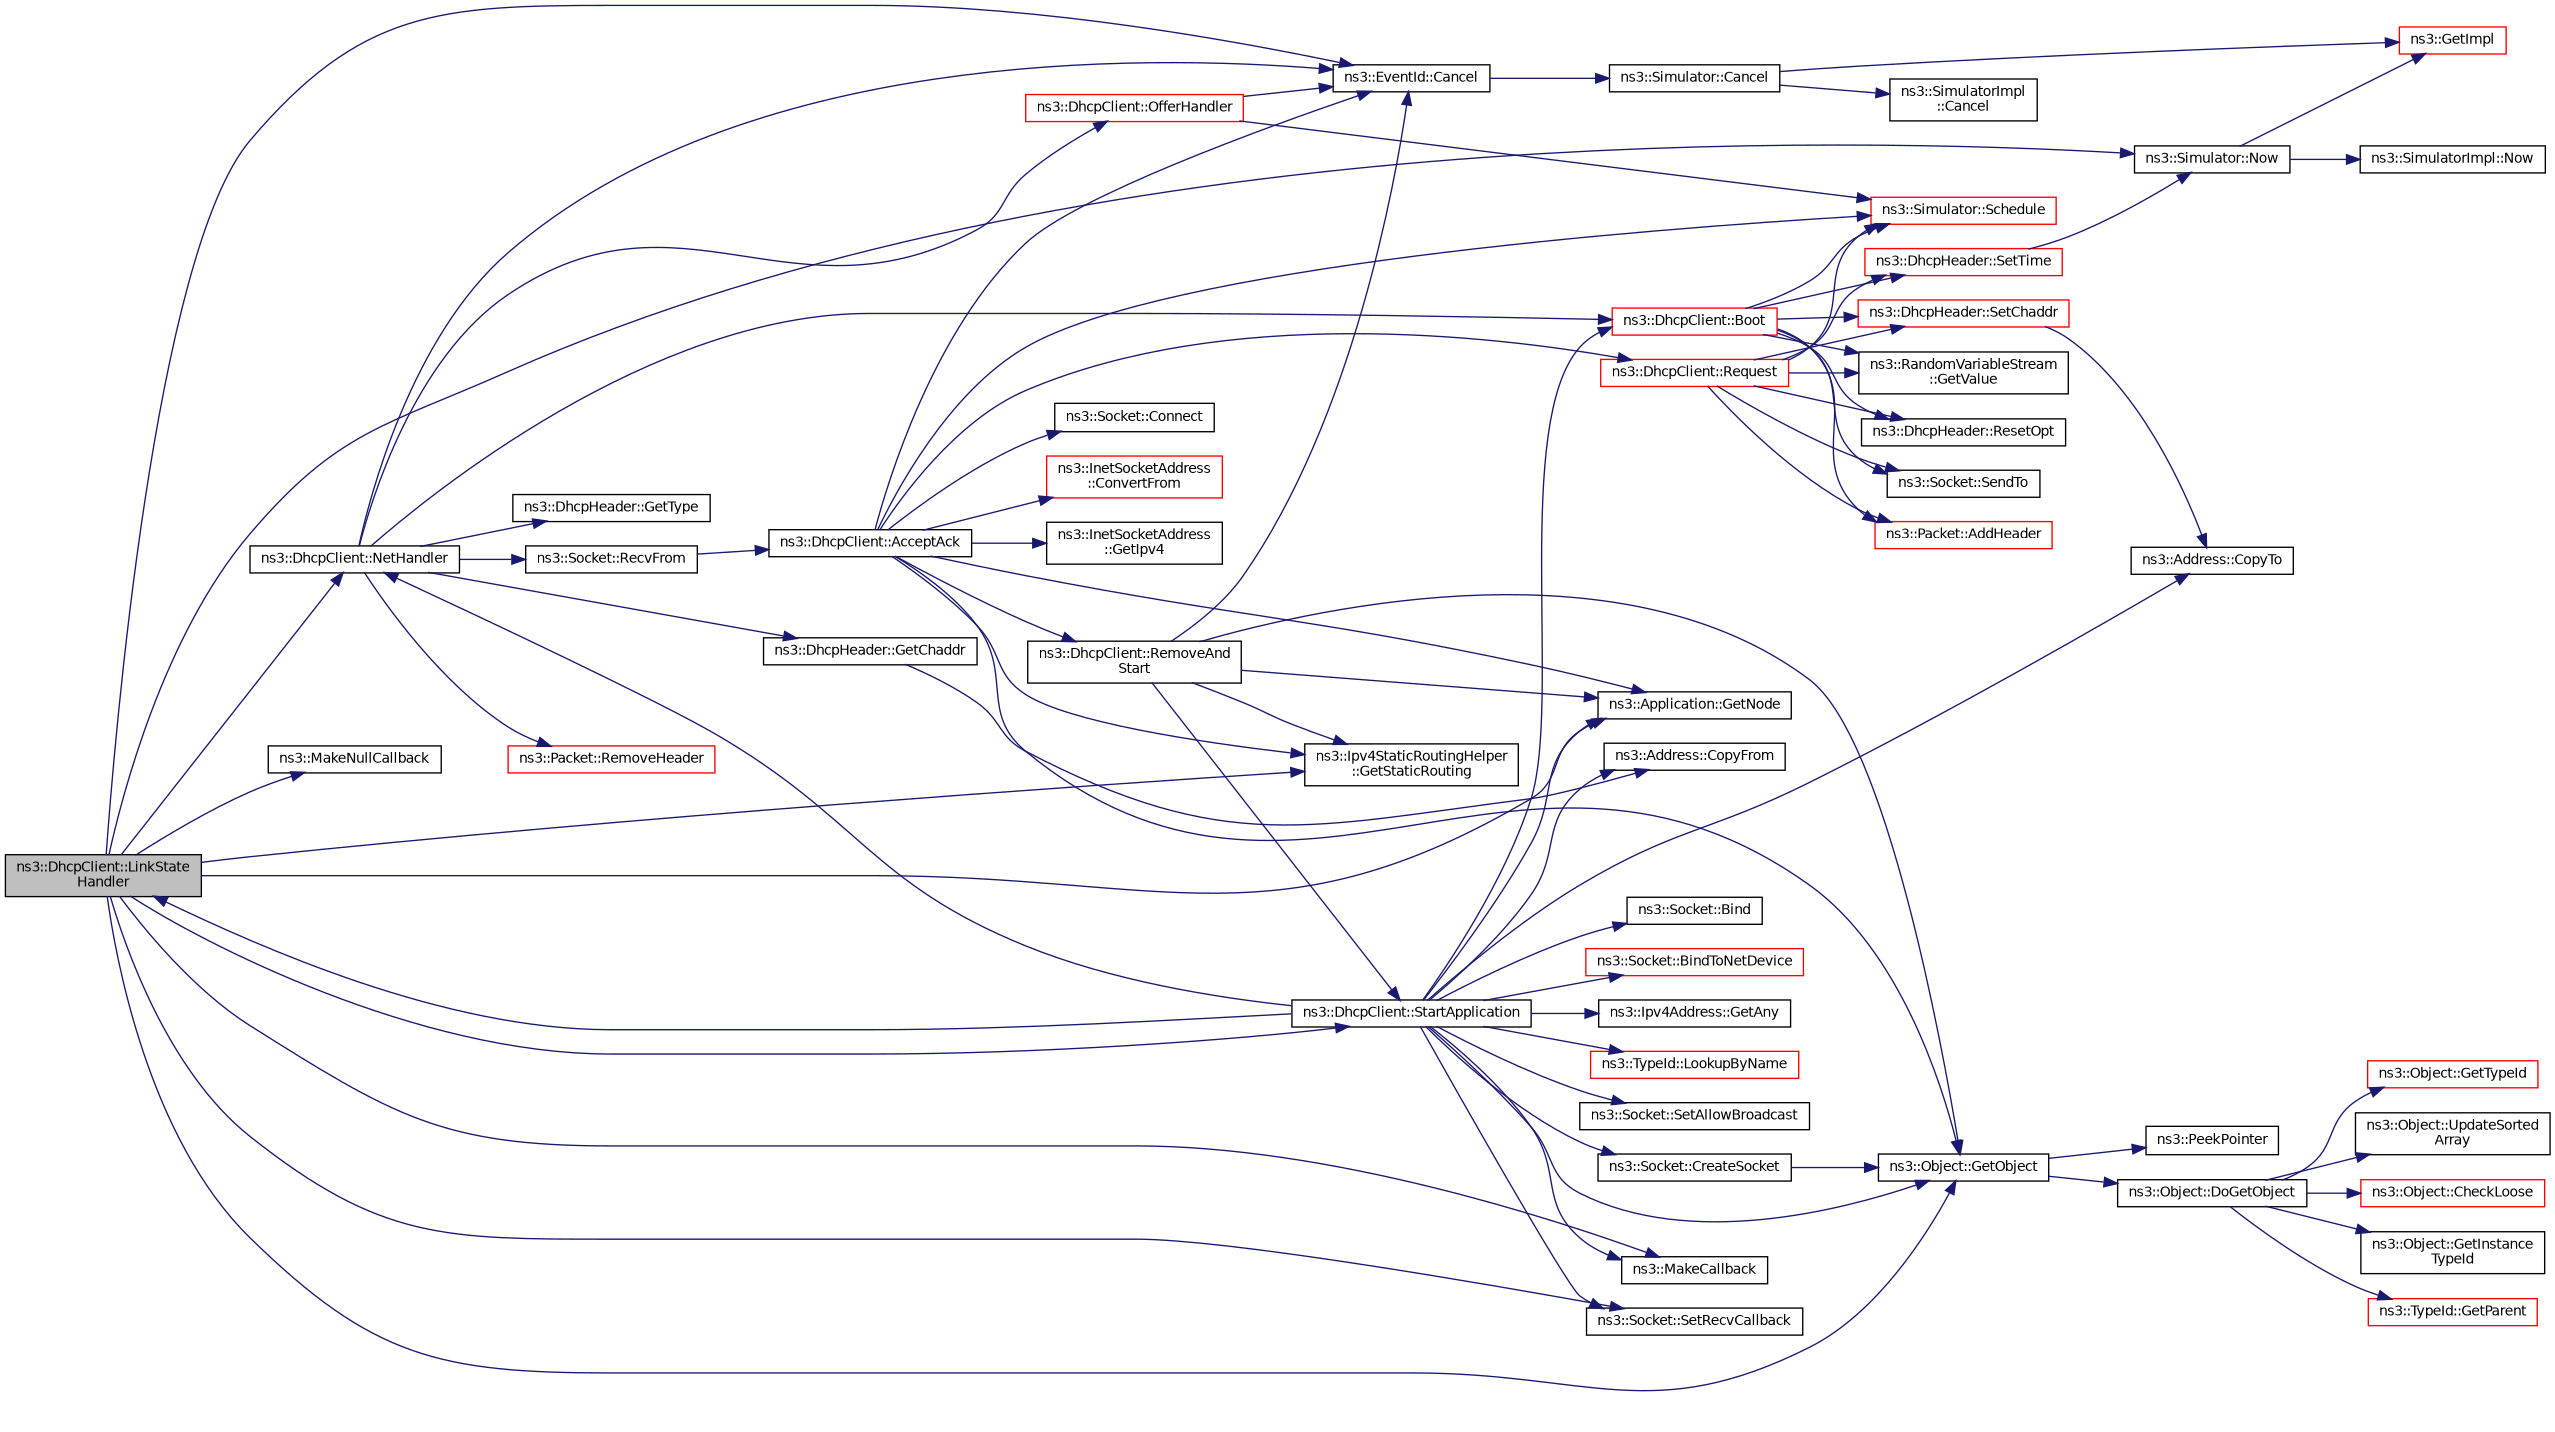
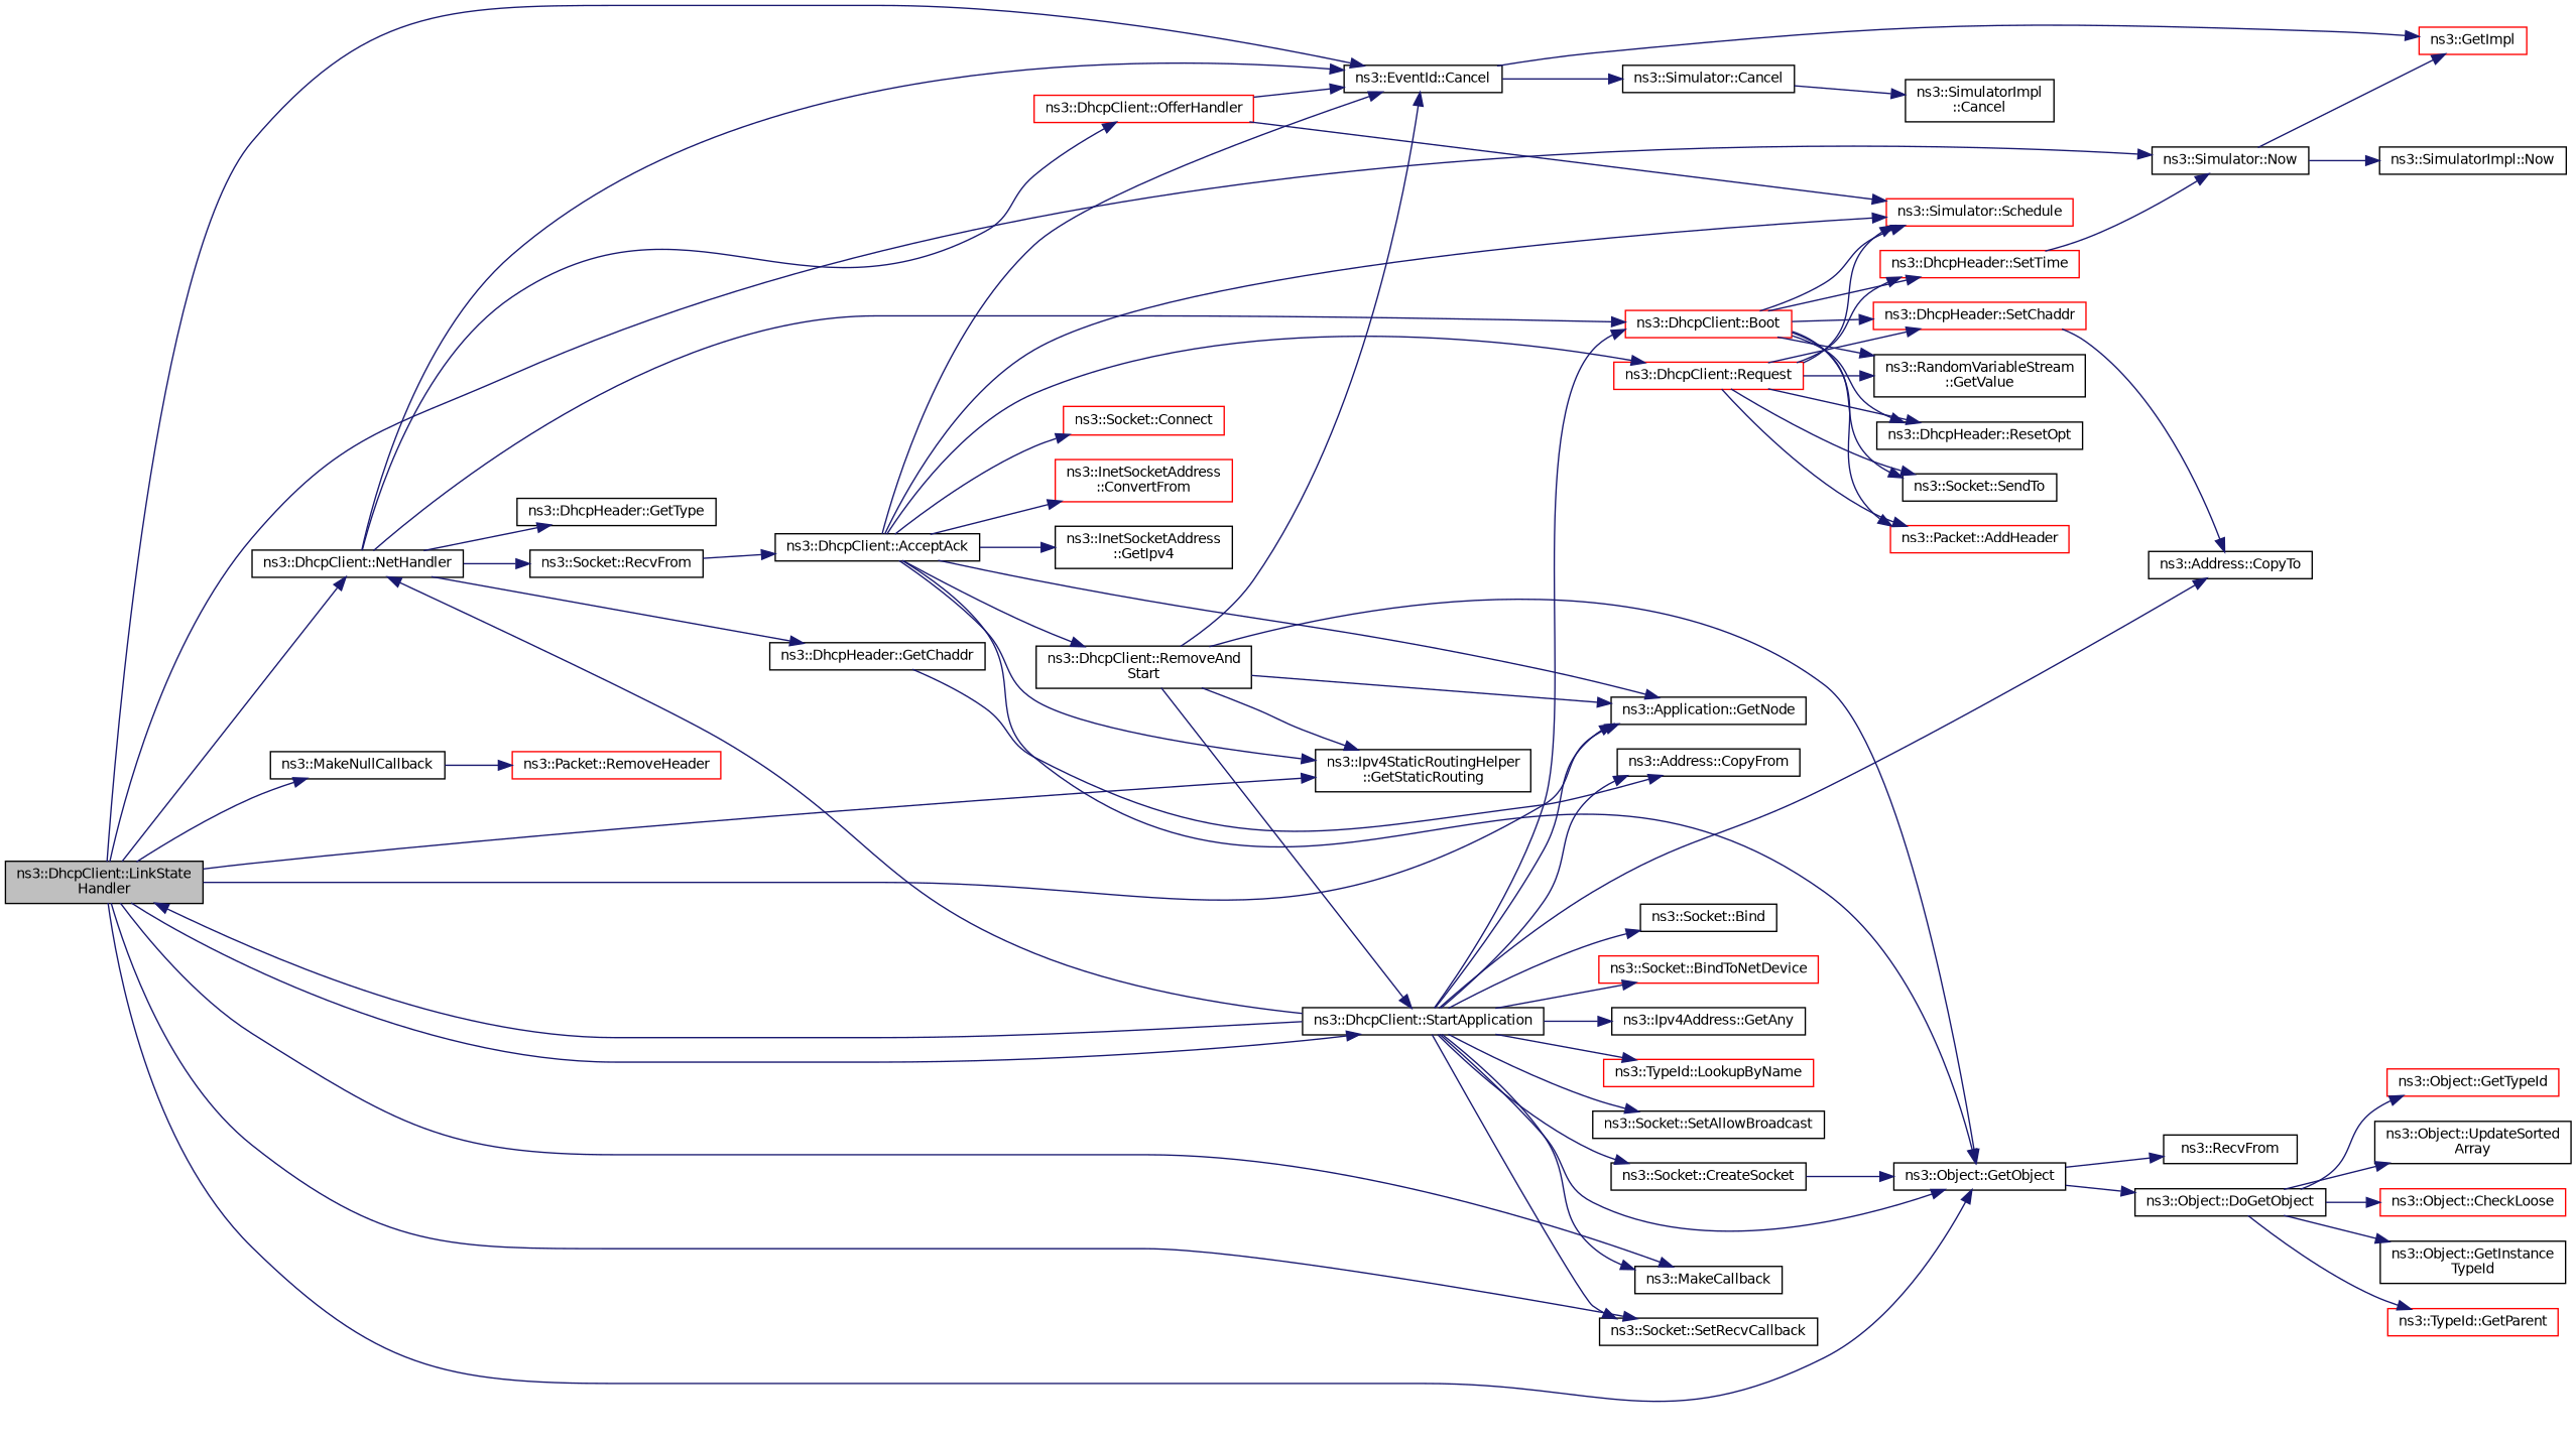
  digraph {
    rankdir=LR
    node [color=black fillcolor=white fontname=Helvetica fontsize=10 shape=record style=filled]
    edge [color=midnightblue fontname=Helvetica fontsize=10 labelfontname=Helvetica labelfontsize=10 style=solid]
    n1 [fillcolor=grey75 fontcolor=black height=0.2 label="ns3::DhcpClient::LinkState\lHandler" width=0.4]
    n2 [height=0.2 label="ns3::EventId::Cancel" width=0.4]
    n3 [height=0.2 label="ns3::Application::GetNode" width=0.4]
    n4 [height=0.2 label="ns3::Object::GetObject" width=0.4]
    n5 [height=0.2 label="ns3::Ipv4StaticRoutingHelper\l::GetStaticRouting" width=0.4]
    n6 [height=0.2 label="ns3::MakeCallback" width=0.4]
    n7 [height=0.2 label="ns3::MakeNullCallback" width=0.4]
    n8 [height=0.2 label="ns3::DhcpClient::NetHandler" width=0.4]
    n9 [height=0.2 label="ns3::DhcpClient::StartApplication" width=0.4]
    n10 [height=0.2 label="ns3::Simulator::Now" width=0.4]
    n11 [height=0.2 label="ns3::Socket::SetRecvCallback" width=0.4]
    n12 [height=0.2 label="ns3::Simulator::Cancel" width=0.4]
    n13 [height=0.2 label="ns3::Object::DoGetObject" width=0.4]
-   n14 [height=0.2 label="ns3::PeekPointer" width=0.4]
+   n14 [height=0.2 label="ns3::RecvFrom" width=0.4]
    n15 [color=red height=0.2 label="ns3::DhcpClient::Boot" width=0.4]
    n16 [height=0.2 label="ns3::DhcpHeader::GetChaddr" width=0.4]
    n17 [height=0.2 label="ns3::DhcpHeader::GetType" width=0.4]
    n18 [color=red height=0.2 label="ns3::DhcpClient::OfferHandler" width=0.4]
    n19 [height=0.2 label="ns3::Socket::RecvFrom" width=0.4]
    n20 [color=red height=0.2 label="ns3::Packet::RemoveHeader" width=0.4]
    n21 [height=0.2 label="ns3::Socket::Bind" width=0.4]
    n22 [color=red height=0.2 label="ns3::Socket::BindToNetDevice" width=0.4]
    n23 [height=0.2 label="ns3::Address::CopyTo" width=0.4]
    n24 [height=0.2 label="ns3::Address::CopyFrom" width=0.4]
    n25 [height=0.2 label="ns3::Socket::CreateSocket" width=0.4]
    n26 [height=0.2 label="ns3::Ipv4Address::GetAny" width=0.4]
    n27 [color=red height=0.2 label="ns3::TypeId::LookupByName" width=0.4]
    n28 [height=0.2 label="ns3::Socket::SetAllowBroadcast" width=0.4]
    n29 [color=red height=0.2 label="ns3::GetImpl" width=0.4]
    n30 [height=0.2 label="ns3::SimulatorImpl::Now" width=0.4]
    n31 [height=0.2 label="ns3::SimulatorImpl\l::Cancel" width=0.4]
    n32 [color=red height=0.2 label="ns3::Object::CheckLoose" width=0.4]
    n33 [height=0.2 label="ns3::Object::GetInstance\lTypeId" width=0.4]
    n34 [color=red height=0.2 label="ns3::TypeId::GetParent" width=0.4]
    n35 [color=red height=0.2 label="ns3::Object::GetTypeId" width=0.4]
    n36 [height=0.2 label="ns3::Object::UpdateSorted\lArray" width=0.4]
    n37 [height=0.2 label="ns3::DhcpClient::AcceptAck" width=0.4]
-   n38 [height=0.2 label="ns3::Socket::Connect" width=0.4]
+   n38 [color=red height=0.2 label="ns3::Socket::Connect" width=0.4]
    n39 [color=red height=0.2 label="ns3::InetSocketAddress\l::ConvertFrom" width=0.4]
    n40 [height=0.2 label="ns3::InetSocketAddress\l::GetIpv4" width=0.4]
    n41 [height=0.2 label="ns3::DhcpClient::RemoveAnd\lStart" width=0.4]
    n42 [color=red height=0.2 label="ns3::Simulator::Schedule" width=0.4]
    n43 [color=red height=0.2 label="ns3::DhcpClient::Request" width=0.4]
    n44 [color=red height=0.2 label="ns3::Packet::AddHeader" width=0.4]
    n45 [height=0.2 label="ns3::RandomVariableStream\l::GetValue" width=0.4]
    n46 [height=0.2 label="ns3::DhcpHeader::ResetOpt" width=0.4]
    n47 [height=0.2 label="ns3::Socket::SendTo" width=0.4]
    n48 [color=red height=0.2 label="ns3::DhcpHeader::SetChaddr" width=0.4]
    n49 [color=red height=0.2 label="ns3::DhcpHeader::SetTime" width=0.4]
    n1 -> n2
    n1 -> n3
    n1 -> n4
    n1 -> n5
    n1 -> n6
    n1 -> n7
    n1 -> n8
    n1 -> n9
    n1 -> n10
    n1 -> n11
    n2 -> n12
    n4 -> n13
    n4 -> n14
    n8 -> n2
    n8 -> n15
    n8 -> n16
    n8 -> n17
    n8 -> n18
    n8 -> n19
-   n8 -> n20
+   n7 -> n20
    n9 -> n1
    n9 -> n3
    n9 -> n4
    n9 -> n6
    n9 -> n8
    n9 -> n11
    n9 -> n15
    n9 -> n21
    n9 -> n22
    n9 -> n23
    n9 -> n24
    n9 -> n25
    n9 -> n26
    n9 -> n27
    n9 -> n28
    n10 -> n29
    n10 -> n30
-   n12 -> n29
+   n2 -> n29
    n12 -> n31
    n13 -> n32
    n13 -> n33
    n13 -> n34
    n13 -> n35
    n13 -> n36
    n15 -> n42
    n15 -> n44
    n15 -> n45
    n15 -> n46
    n15 -> n47
    n15 -> n48
    n15 -> n49
    n16 -> n24
    n18 -> n2
    n18 -> n42
    n19 -> n37
    n25 -> n4
    n37 -> n2
    n37 -> n3
    n37 -> n4
    n37 -> n5
    n37 -> n38
    n37 -> n39
    n37 -> n40
    n37 -> n41
    n37 -> n42
    n37 -> n43
    n41 -> n2
    n41 -> n3
    n41 -> n4
    n41 -> n5
    n41 -> n9
    n43 -> n42
    n43 -> n44
    n43 -> n45
    n43 -> n46
    n43 -> n47
    n43 -> n48
    n43 -> n49
    n48 -> n23
    n49 -> n10
  }
